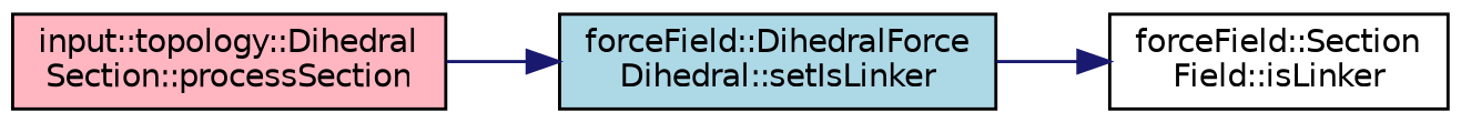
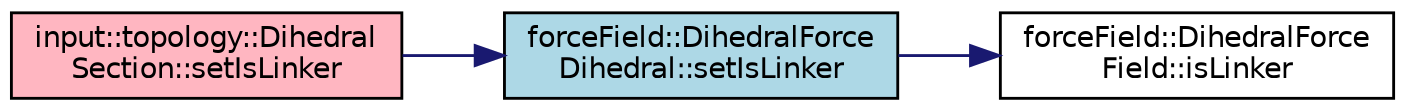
  digraph {
    fontname="DejaVu Sans"
    rankdir=RL
    node [color=black fontname="DejaVu Sans" fontsize=10 shape=record style=filled]
    edge [color=midnightblue dir=back fontname="DejaVu Sans" fontsize=10 labelfontname=Helvetica labelfontsize=10 style=solid]
-   n1 [fillcolor=white fontcolor=black height=0.2 label="forceField::Section\lField::isLinker" width=0.4]
+   n1 [fillcolor=white fontcolor=black height=0.2 label="forceField::DihedralForce\lField::isLinker" width=0.4]
    n2 [fillcolor=lightblue height=0.2 label="forceField::DihedralForce\lDihedral::setIsLinker" width=0.4]
-   n3 [fillcolor=lightpink height=0.2 label="input::topology::Dihedral\lSection::processSection" width=0.4]
+   n3 [fillcolor=lightpink height=0.2 label="input::topology::Dihedral\lSection::setIsLinker" width=0.4]
    n1 -> n2
    n2 -> n3
  }
